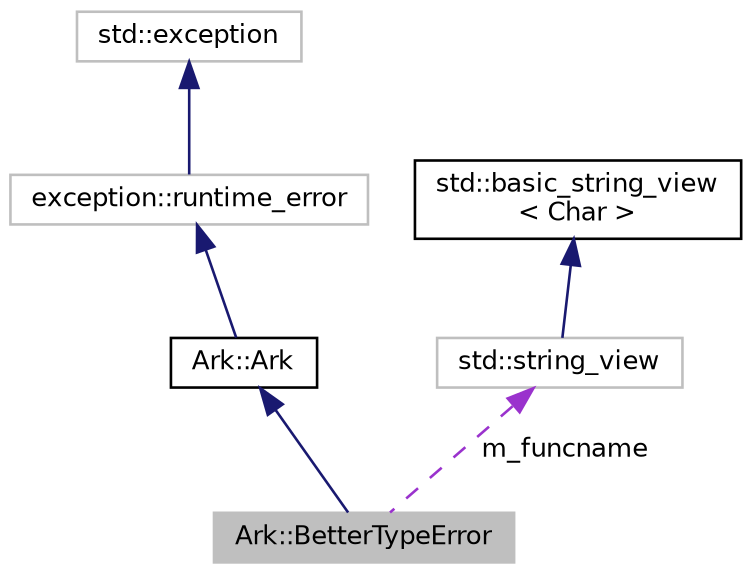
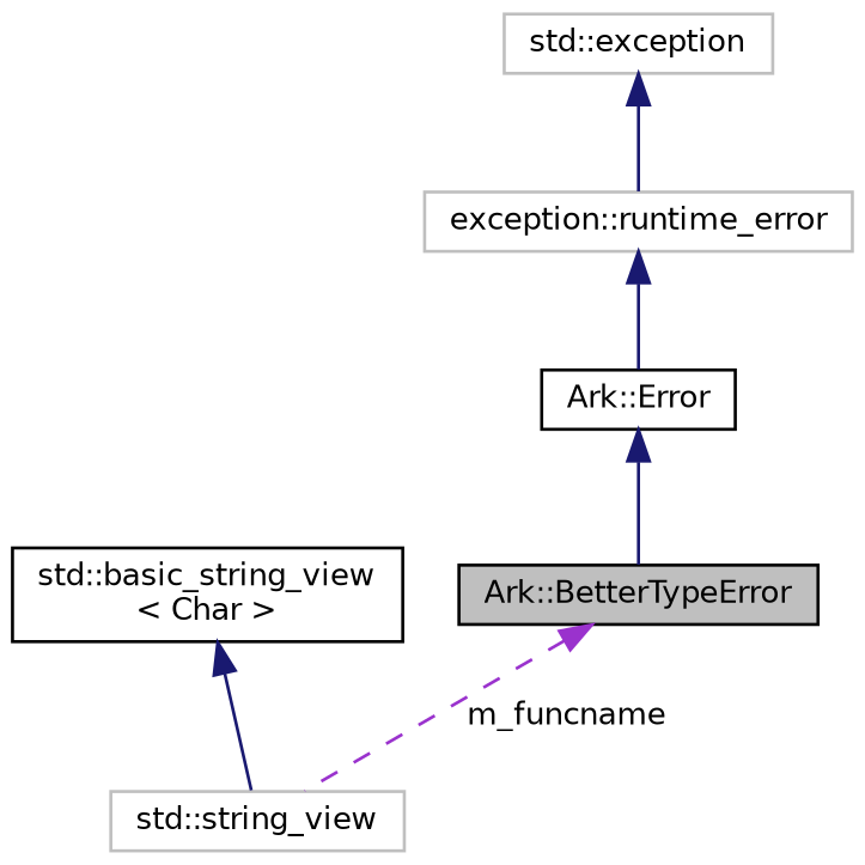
  digraph {
    node [color=black fillcolor=white fontname=Helvetica fontsize=10 shape=record style=filled]
    edge [color=midnightblue dir=back fontname=Helvetica fontsize=10 labelfontname=Helvetica labelfontsize=10 style=solid]
-   n1 [color=grey75 fillcolor=grey75 fontcolor=black height=0.2 label="Ark::BetterTypeError" width=0.4]
-   n2 [height=0.2 label="Ark::Ark" width=0.4]
+   n1 [fillcolor=grey75 fontcolor=black height=0.2 label="Ark::BetterTypeError" width=0.4]
+   n2 [height=0.2 label="Ark::Error" width=0.4]
    n3 [color=grey75 height=0.2 label="exception::runtime_error" width=0.4]
    n4 [color=grey75 height=0.2 label="std::exception" width=0.4]
    n5 [color=grey75 height=0.2 label="std::string_view" width=0.4]
    n6 [height=0.2 label="std::basic_string_view\l\< Char \>" width=0.4]
    n2 -> n1
    n3 -> n2
    n4 -> n3
-   n5 -> n1 [color=darkorchid3 label=" m_funcname" style=dashed]
+   n1 -> n5 [color=darkorchid3 label=" m_funcname" style=dashed]
    n6 -> n5
  }
